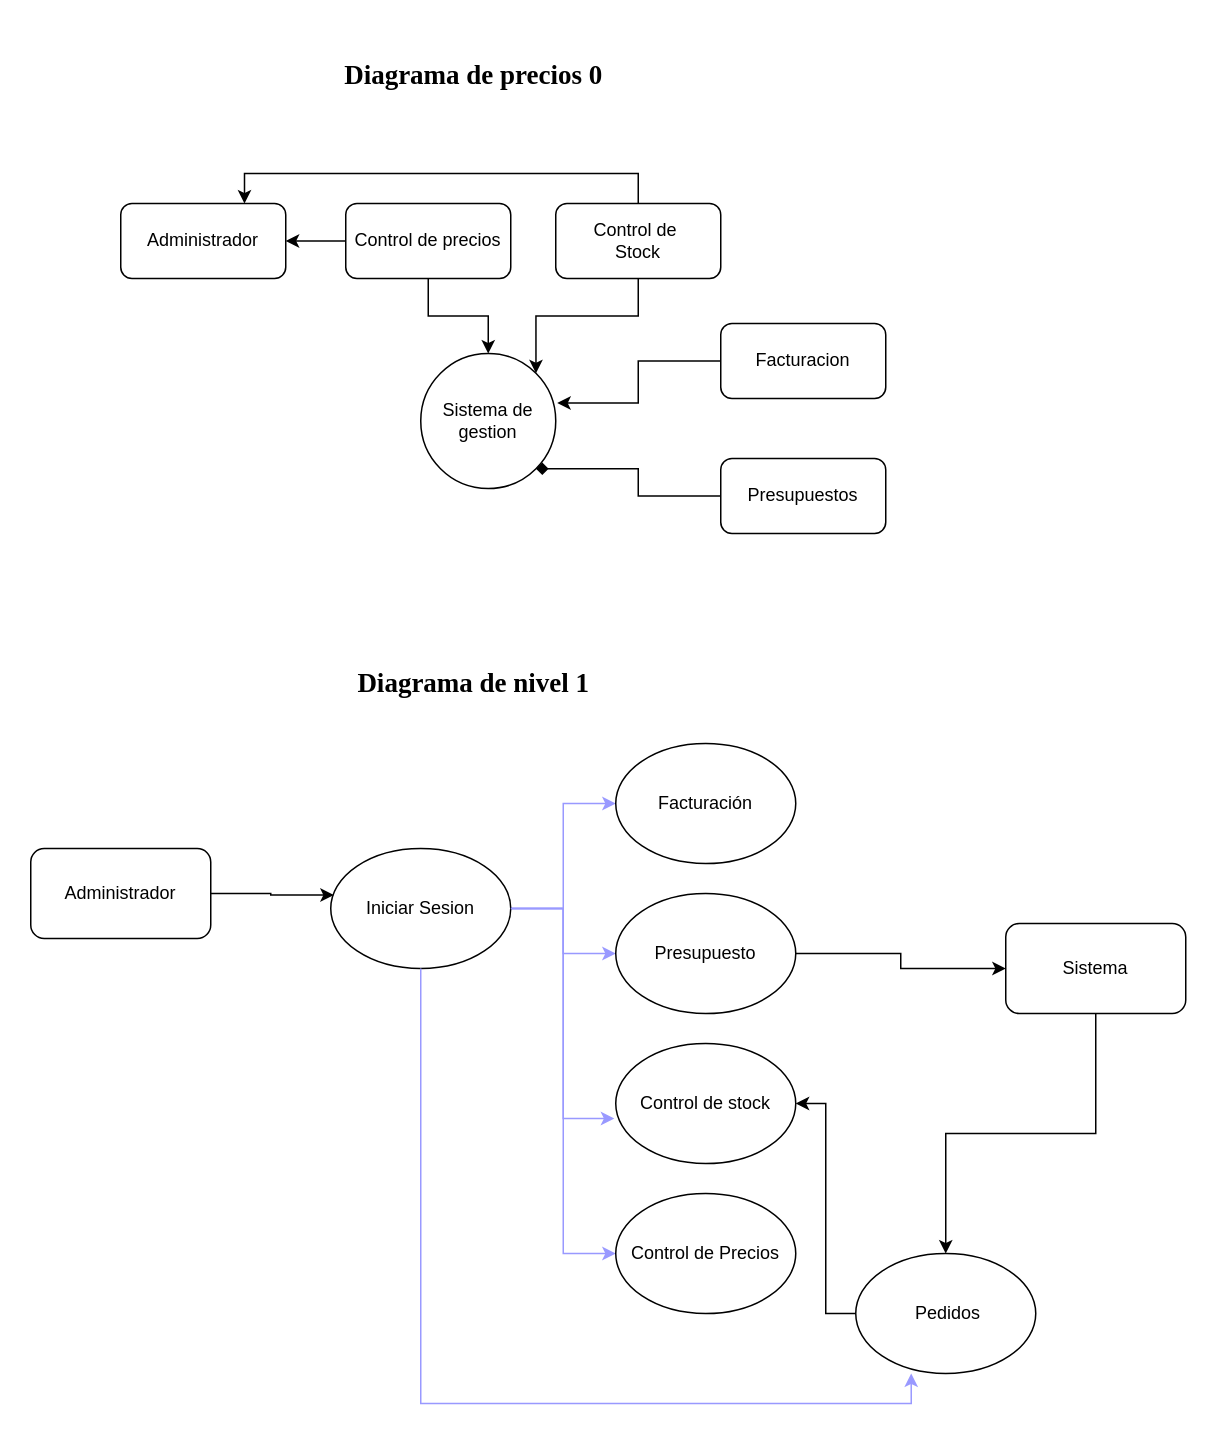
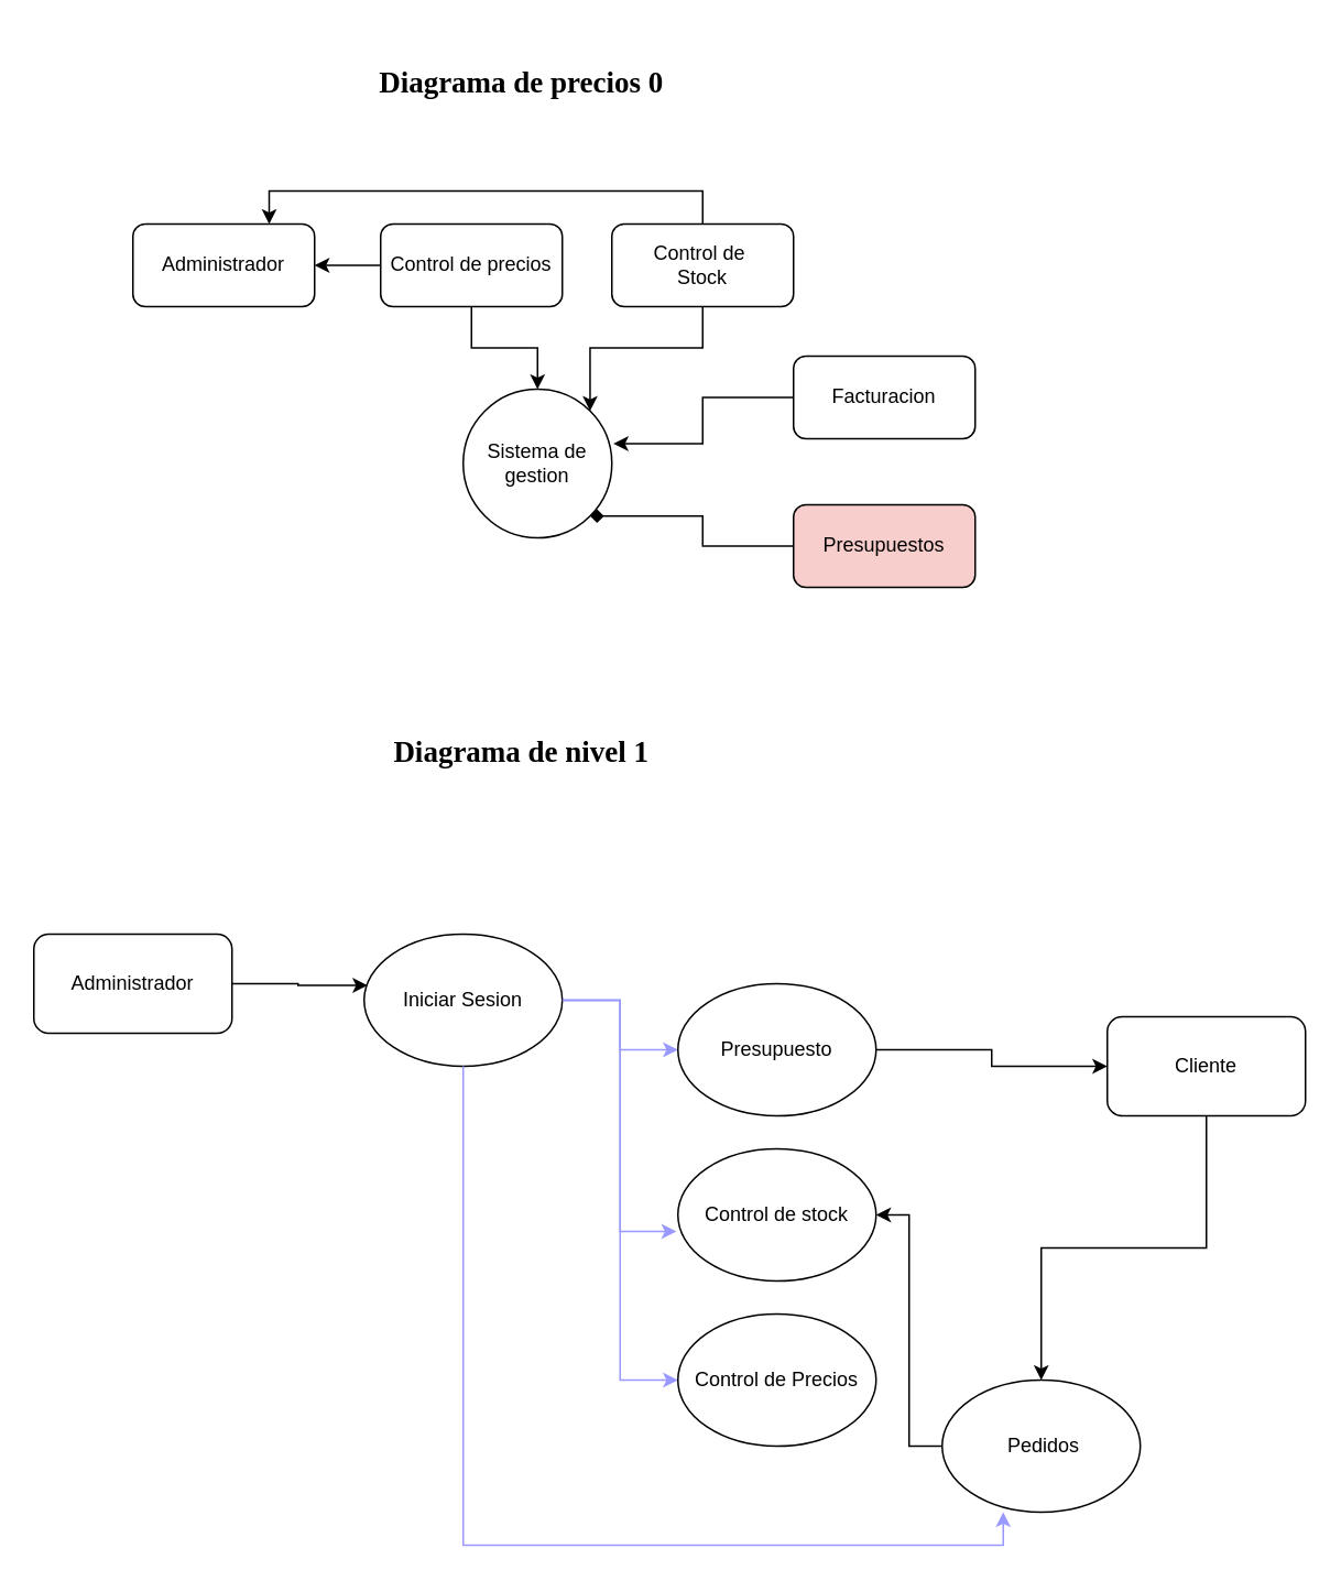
  <mxCell id="0" />
  <mxCell id="1" parent="0" />
  <mxCell id="2" value="Sistema de gestion" style="ellipse;whiteSpace=wrap;html=1;aspect=fixed;" vertex="1" parent="1"><mxGeometry x="280" y="235" width="90" height="90" as="geometry" /></mxCell>
  <mxCell id="3" style="edgeStyle=orthogonalEdgeStyle;rounded=0;orthogonalLoop=1;jettySize=auto;html=1;entryX=1;entryY=0;entryDx=0;entryDy=0;" edge="1" parent="1" source="5" target="2"><mxGeometry relative="1" as="geometry" /></mxCell>
  <mxCell id="4" style="edgeStyle=orthogonalEdgeStyle;rounded=0;orthogonalLoop=1;jettySize=auto;html=1;entryX=0.75;entryY=0;entryDx=0;entryDy=0;" edge="1" parent="1" source="5" target="13"><mxGeometry relative="1" as="geometry"><Array as="points"><mxPoint x="425" y="115" /><mxPoint x="163" y="115" /></Array></mxGeometry></mxCell>
  <mxCell id="5" value="Control de&amp;nbsp;&lt;div&gt;Stock&lt;/div&gt;" style="rounded=1;whiteSpace=wrap;html=1;" vertex="1" parent="1"><mxGeometry x="370" y="135" width="110" height="50" as="geometry" /></mxCell>
  <mxCell id="6" value="Facturacion" style="rounded=1;whiteSpace=wrap;html=1;" vertex="1" parent="1"><mxGeometry x="480" y="215" width="110" height="50" as="geometry" /></mxCell>
  <mxCell id="7" style="edgeStyle=orthogonalEdgeStyle;rounded=0;orthogonalLoop=1;jettySize=auto;html=1;exitX=0.5;exitY=1;exitDx=0;exitDy=0;" edge="1" parent="1" source="9" target="2"><mxGeometry relative="1" as="geometry" /></mxCell>
  <mxCell id="8" style="edgeStyle=orthogonalEdgeStyle;rounded=0;orthogonalLoop=1;jettySize=auto;html=1;" edge="1" parent="1" source="9" target="13"><mxGeometry relative="1" as="geometry" /></mxCell>
  <mxCell id="9" value="Control de precios" style="rounded=1;whiteSpace=wrap;html=1;" vertex="1" parent="1"><mxGeometry x="230" y="135" width="110" height="50" as="geometry" /></mxCell>
  <mxCell id="10" style="edgeStyle=orthogonalEdgeStyle;rounded=0;orthogonalLoop=1;jettySize=auto;html=1;entryX=1;entryY=1;entryDx=0;entryDy=0;endArrow=diamond;" edge="1" parent="1" source="11" target="2"><mxGeometry relative="1" as="geometry" /></mxCell>
- <mxCell id="11" value="Presupuestos" style="rounded=1;whiteSpace=wrap;html=1;" vertex="1" parent="1"><mxGeometry x="480" y="305" width="110" height="50" as="geometry" /></mxCell>
+ <mxCell id="11" value="Presupuestos" style="rounded=1;whiteSpace=wrap;html=1;fillColor=#f8cecc;" vertex="1" parent="1"><mxGeometry x="480" y="305" width="110" height="50" as="geometry" /></mxCell>
  <mxCell id="12" style="edgeStyle=orthogonalEdgeStyle;rounded=0;orthogonalLoop=1;jettySize=auto;html=1;entryX=1.011;entryY=0.367;entryDx=0;entryDy=0;entryPerimeter=0;" edge="1" parent="1" source="6" target="2"><mxGeometry relative="1" as="geometry" /></mxCell>
  <mxCell id="13" value="Administrador" style="rounded=1;whiteSpace=wrap;html=1;" vertex="1" parent="1"><mxGeometry x="80" y="135" width="110" height="50" as="geometry" /></mxCell>
  <mxCell id="14" value="&lt;h3&gt;&lt;font face=&quot;Georgia&quot; style=&quot;font-size: 18px;&quot;&gt;Diagrama de precios 0&lt;/font&gt;&lt;/h3&gt;" style="text;html=1;align=center;verticalAlign=middle;resizable=0;points=[];autosize=1;strokeColor=none;fillColor=none;" vertex="1" parent="1"><mxGeometry x="210" y="20" width="210" height="60" as="geometry" /></mxCell>
  <mxCell id="15" value="&lt;h3&gt;&lt;font face=&quot;Georgia&quot; style=&quot;font-size: 18px;&quot;&gt;Diagrama de nivel 1&lt;/font&gt;&lt;/h3&gt;" style="text;html=1;align=center;verticalAlign=middle;resizable=0;points=[];autosize=1;strokeColor=none;fillColor=none;" vertex="1" parent="1"><mxGeometry x="210" y="425" width="210" height="60" as="geometry" /></mxCell>
  <mxCell id="16" value="Administrador" style="rounded=1;whiteSpace=wrap;html=1;" vertex="1" parent="1"><mxGeometry x="20" y="565" width="120" height="60" as="geometry" /></mxCell>
  <mxCell id="17" style="edgeStyle=orthogonalEdgeStyle;rounded=0;orthogonalLoop=1;jettySize=auto;html=1;entryX=0.5;entryY=0;entryDx=0;entryDy=0;" edge="1" parent="1" source="18" target="31"><mxGeometry relative="1" as="geometry" /></mxCell>
- <mxCell id="18" value="Sistema" style="rounded=1;whiteSpace=wrap;html=1;" vertex="1" parent="1"><mxGeometry x="670" y="615" width="120" height="60" as="geometry" /></mxCell>
- <mxCell id="19" style="edgeStyle=orthogonalEdgeStyle;rounded=0;orthogonalLoop=1;jettySize=auto;html=1;entryX=0;entryY=0.5;entryDx=0;entryDy=0;strokeColor=#9999FF;" edge="1" parent="1" source="22" target="23"><mxGeometry relative="1" as="geometry" /></mxCell>
+ <mxCell id="18" value="Cliente" style="rounded=1;whiteSpace=wrap;html=1;" vertex="1" parent="1"><mxGeometry x="670" y="615" width="120" height="60" as="geometry" /></mxCell>
  <mxCell id="20" style="edgeStyle=orthogonalEdgeStyle;rounded=0;orthogonalLoop=1;jettySize=auto;html=1;entryX=0;entryY=0.5;entryDx=0;entryDy=0;strokeColor=#9999FF;" edge="1" parent="1" source="22" target="25"><mxGeometry relative="1" as="geometry" /></mxCell>
  <mxCell id="21" style="edgeStyle=orthogonalEdgeStyle;rounded=0;orthogonalLoop=1;jettySize=auto;html=1;entryX=0;entryY=0.5;entryDx=0;entryDy=0;strokeColor=#9999FF;" edge="1" parent="1" source="22" target="27"><mxGeometry relative="1" as="geometry" /></mxCell>
  <mxCell id="22" value="Iniciar Sesion" style="ellipse;whiteSpace=wrap;html=1;" vertex="1" parent="1"><mxGeometry x="220" y="565" width="120" height="80" as="geometry" /></mxCell>
- <mxCell id="23" value="Facturación" style="ellipse;whiteSpace=wrap;html=1;" vertex="1" parent="1"><mxGeometry x="410" y="495" width="120" height="80" as="geometry" /></mxCell>
  <mxCell id="24" style="edgeStyle=orthogonalEdgeStyle;rounded=0;orthogonalLoop=1;jettySize=auto;html=1;entryX=0;entryY=0.5;entryDx=0;entryDy=0;" edge="1" parent="1" source="25" target="18"><mxGeometry relative="1" as="geometry" /></mxCell>
  <mxCell id="25" value="Presupuesto" style="ellipse;whiteSpace=wrap;html=1;" vertex="1" parent="1"><mxGeometry x="410" y="595" width="120" height="80" as="geometry" /></mxCell>
  <mxCell id="26" value="Control de stock" style="ellipse;whiteSpace=wrap;html=1;" vertex="1" parent="1"><mxGeometry x="410" y="695" width="120" height="80" as="geometry" /></mxCell>
  <mxCell id="27" value="Control de Precios" style="ellipse;whiteSpace=wrap;html=1;" vertex="1" parent="1"><mxGeometry x="410" y="795" width="120" height="80" as="geometry" /></mxCell>
  <mxCell id="28" style="edgeStyle=orthogonalEdgeStyle;rounded=0;orthogonalLoop=1;jettySize=auto;html=1;entryX=0.017;entryY=0.388;entryDx=0;entryDy=0;entryPerimeter=0;" edge="1" parent="1" source="16" target="22"><mxGeometry relative="1" as="geometry" /></mxCell>
  <mxCell id="29" style="edgeStyle=orthogonalEdgeStyle;rounded=0;orthogonalLoop=1;jettySize=auto;html=1;entryX=-0.008;entryY=0.625;entryDx=0;entryDy=0;entryPerimeter=0;strokeColor=#9999FF;" edge="1" parent="1" source="22" target="26"><mxGeometry relative="1" as="geometry" /></mxCell>
  <mxCell id="30" style="edgeStyle=orthogonalEdgeStyle;rounded=0;orthogonalLoop=1;jettySize=auto;html=1;entryX=1;entryY=0.5;entryDx=0;entryDy=0;" edge="1" parent="1" source="31" target="26"><mxGeometry relative="1" as="geometry" /></mxCell>
  <mxCell id="31" value="&amp;nbsp;Pedidos" style="ellipse;whiteSpace=wrap;html=1;" vertex="1" parent="1"><mxGeometry x="570" y="835" width="120" height="80" as="geometry" /></mxCell>
  <mxCell id="32" style="edgeStyle=orthogonalEdgeStyle;rounded=0;orthogonalLoop=1;jettySize=auto;html=1;entryX=0.308;entryY=1;entryDx=0;entryDy=0;entryPerimeter=0;strokeColor=#9999FF;" edge="1" parent="1" source="22" target="31"><mxGeometry relative="1" as="geometry"><Array as="points"><mxPoint x="280" y="935" /><mxPoint x="607" y="935" /></Array></mxGeometry></mxCell>
